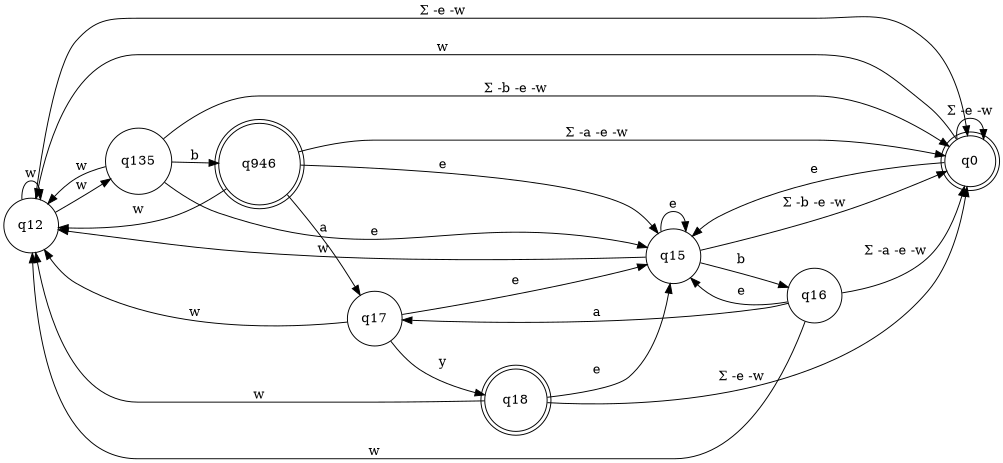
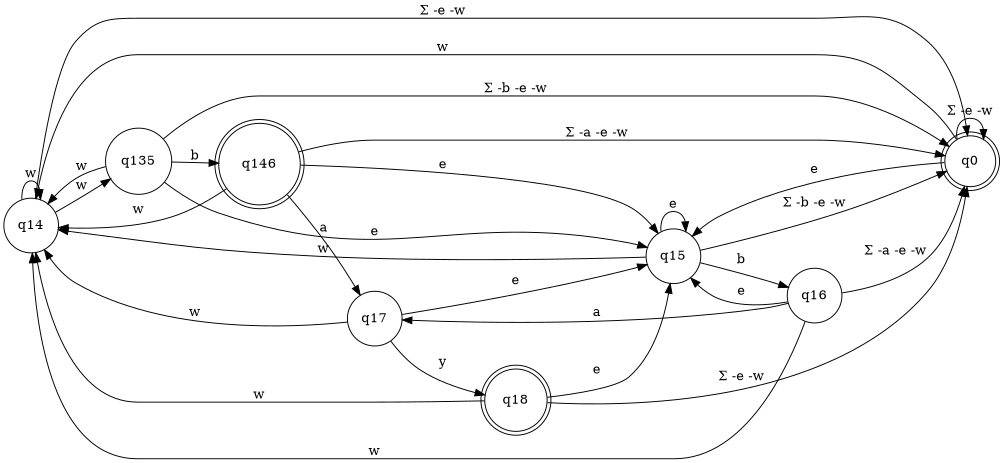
  digraph {
    rankdir=LR
    node [shape=circle]
-   q12
+   q12 [label=q14]
    q135
    q0 [shape=doublecircle]
    q15
-   q146 [shape=doublecircle label=q946]
+   q146 [shape=doublecircle]
    q16
    q17
    q18 [shape=doublecircle]
    q12 -> q12 [label=w]
    q12 -> q135 [label=w]
    q12 -> q0 [label="Σ -e -w"]
    q135 -> q12 [label=w]
    q135 -> q0 [label="Σ -b -e -w"]
    q135 -> q15 [label=e]
    q135 -> q146 [label=b]
    q0 -> q12 [label=w]
    q0 -> q0 [label="Σ -e -w"]
    q0 -> q15 [label=e]
    q15 -> q12 [label=w]
    q15 -> q0 [label="Σ -b -e -w"]
    q15 -> q15 [label=e]
    q15 -> q16 [label=b]
    q146 -> q12 [label=w]
    q146 -> q0 [label="Σ -a -e -w"]
    q146 -> q15 [label=e]
    q146 -> q17 [label=a]
    q16 -> q12 [label=w]
    q16 -> q0 [label="Σ -a -e -w"]
    q16 -> q15 [label=e]
    q16 -> q17 [label=a]
    q17 -> q12 [label=w]
    q17 -> q15 [label=e]
    q17 -> q18 [label=y]
    q18 -> q12 [label=w]
    q18 -> q0 [label="Σ -e -w"]
    q18 -> q15 [label=e]
  }
